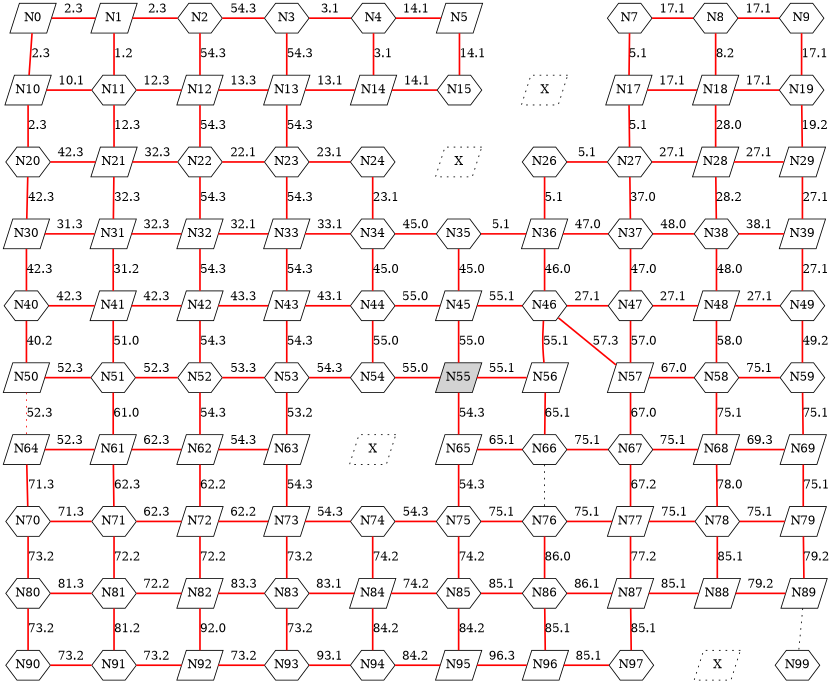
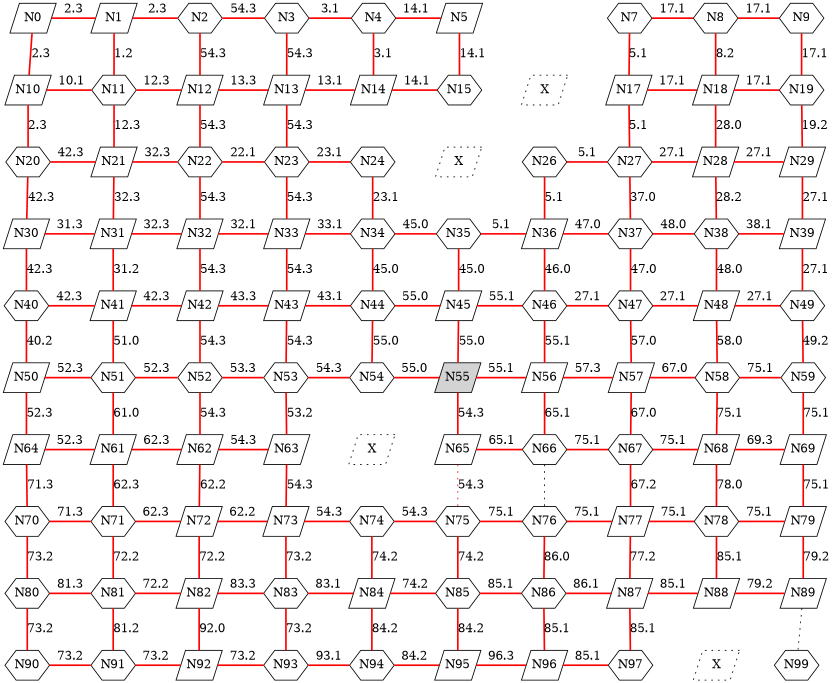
  digraph {
    node [fixedsize=true shape=parallelogram]
    edge [color=red dir=none style=bold]
    N0
    N1
    N2 [shape=hexagon]
    N3 [shape=hexagon]
    N4 [shape=hexagon]
    N5
    N7 [shape=hexagon]
    N8 [shape=hexagon]
    N9 [shape=hexagon]
    N10
    N11 [shape=hexagon]
    N12
    N13
    N14
    N15 [shape=hexagon]
    n16 [label=X style=dotted]
    N17
    N18
    N19 [shape=hexagon]
    N20 [shape=hexagon]
    N21
    N22 [shape=hexagon]
    N23 [shape=hexagon]
    N24 [shape=hexagon]
    n25 [label=X style=dotted]
    N26 [shape=hexagon]
    N27 [shape=hexagon]
    N28
    N29
    N30
    N31
    N32
    N33
    N34 [shape=hexagon]
    N35 [shape=hexagon]
    N36
    N37 [shape=hexagon]
    N38 [shape=hexagon]
    N39
    N40 [shape=hexagon]
    N41
    N42
    N43
    N44 [shape=hexagon]
    N45
    N46 [shape=hexagon]
    N47 [shape=hexagon]
    N48
    N49 [shape=hexagon]
    N50
    N51 [shape=hexagon]
    N52 [shape=hexagon]
    N53 [shape=hexagon]
    N54 [shape=hexagon]
    N55 [style=filled]
    N56
    N57
    N58 [shape=hexagon]
    N59 [shape=hexagon]
    n60 [label=N64]
    N61
    N62
    N63
    n64 [label=X style=dotted]
    N65
    N66 [shape=hexagon]
    N67 [shape=hexagon]
    N68
    N69
    N70 [shape=hexagon]
    N71 [shape=hexagon]
    N72
    N73
    N74 [shape=hexagon]
    N75 [shape=hexagon]
    N76 [shape=hexagon]
    N77
    N78 [shape=hexagon]
    N79
    N80 [shape=hexagon]
    N81 [shape=hexagon]
    N82
    N83 [shape=hexagon]
    N84
    N85 [shape=hexagon]
    N86 [shape=hexagon]
    N87
    N88
    N89
    N90 [shape=hexagon]
    N91 [shape=hexagon]
    N92
    N93 [shape=hexagon]
    N94 [shape=hexagon]
    N95
    N96
    N97 [shape=hexagon]
    n98 [label=X style=dotted]
    N99 [shape=hexagon]
    subgraph sub_1 {
      rank=same
      N0
      N1
      N2
      N3
      N4
      N5
      N7
      N8
      N9
    }
    subgraph sub_2 {
      rank=same
      N10
      N11
      N12
      N13
      N14
      N15
      n16
      N17
      N18
      N19
    }
    subgraph sub_3 {
      rank=same
      N20
      N21
      N22
      N23
      N24
      n25
      N26
      N27
      N28
      N29
    }
    subgraph sub_4 {
      rank=same
      N30
      N31
      N32
      N33
      N34
      N35
      N36
      N37
      N38
      N39
    }
    subgraph sub_5 {
      rank=same
      N40
      N41
      N42
      N43
      N44
      N45
      N46
      N47
      N48
      N49
    }
    subgraph sub_6 {
      rank=same
      N50
      N51
      N52
      N53
      N54
      N55
      N56
      N57
      N58
      N59
    }
    subgraph sub_7 {
      rank=same
      n60
      N61
      N62
      N63
      n64
      N65
      N66
      N67
      N68
      N69
    }
    subgraph sub_8 {
      rank=same
      N70
      N71
      N72
      N73
      N74
      N75
      N76
      N77
      N78
      N79
    }
    subgraph sub_9 {
      rank=same
      N80
      N81
      N82
      N83
      N84
      N85
      N86
      N87
      N88
      N89
    }
    subgraph sub_10 {
      rank=same
      N90
      N91
      N92
      N93
      N94
      N95
      N96
      N97
      n98
      N99
    }
    N0 -> N1 [label=2.3]
    N0 -> N10 [label=2.3]
    N1 -> N2 [label=2.3]
    N1 -> N11 [label=1.2]
    N2 -> N3 [label=54.3]
    N2 -> N12 [label=54.3]
    N3 -> N4 [label=3.1]
    N3 -> N13 [label=54.3]
    N4 -> N5 [label=14.1]
    N4 -> N14 [label=3.1]
    N5 -> N15 [label=14.1]
    N7 -> N8 [label=17.1]
    N7 -> N17 [label=5.1]
    N8 -> N9 [label=17.1]
    N8 -> N18 [label=8.2]
    N9 -> N19 [label=17.1]
    N10 -> N11 [label=10.1]
    N10 -> N20 [label=2.3]
    N11 -> N12 [label=12.3]
    N11 -> N21 [label=12.3]
    N12 -> N13 [label=13.3]
    N12 -> N22 [label=54.3]
    N13 -> N14 [label=13.1]
    N13 -> N23 [label=54.3]
    N14 -> N15 [label=14.1]
    N15 -> n16 [label=" " style=invis color=""]
    N15 -> n25 [label=" " style=invis color=""]
    n16 -> N17 [label=" " style=invis color=""]
    n16 -> N26 [label=" " style=invis color=""]
    N17 -> N18 [label=17.1]
    N17 -> N27 [label=5.1]
    N18 -> N19 [label=17.1]
    N18 -> N28 [label=28.0]
    N19 -> N29 [label=19.2]
    N20 -> N21 [label=42.3]
    N20 -> N30 [label=42.3]
    N21 -> N22 [label=32.3]
    N21 -> N31 [label=32.3]
    N22 -> N23 [label=22.1]
    N22 -> N32 [label=54.3]
    N23 -> N24 [label=23.1]
    N23 -> N33 [label=54.3]
    N24 -> n25 [label=" " style=invis color=""]
    N24 -> N34 [label=23.1]
    n25 -> N26 [label=" " style=invis color=""]
    n25 -> N35 [label=" " style=invis color=""]
    N26 -> N27 [label=5.1]
    N26 -> N36 [label=5.1]
    N27 -> N28 [label=27.1]
    N27 -> N37 [label=37.0]
    N28 -> N29 [label=27.1]
    N28 -> N38 [label=28.2]
    N29 -> N39 [label=27.1]
    N30 -> N31 [label=31.3]
    N30 -> N40 [label=42.3]
    N31 -> N32 [label=32.3]
    N31 -> N41 [label=31.2]
    N32 -> N33 [label=32.1]
    N32 -> N42 [label=54.3]
    N33 -> N34 [label=33.1]
    N33 -> N43 [label=54.3]
    N34 -> N35 [label=45.0]
    N34 -> N44 [label=45.0]
    N35 -> N36 [label=5.1]
    N35 -> N45 [label=45.0]
    N36 -> N37 [label=47.0]
    N36 -> N46 [label=46.0]
    N37 -> N38 [label=48.0]
    N37 -> N47 [label=47.0]
    N38 -> N39 [label=38.1]
    N38 -> N48 [label=48.0]
    N39 -> N49 [label=27.1]
    N40 -> N41 [label=42.3]
    N40 -> N50 [label=40.2]
    N41 -> N42 [label=42.3]
    N41 -> N51 [label=51.0]
    N42 -> N43 [label=43.3]
    N42 -> N52 [label=54.3]
    N43 -> N44 [label=43.1]
    N43 -> N53 [label=54.3]
    N44 -> N45 [label=55.0]
    N44 -> N54 [label=55.0]
    N45 -> N46 [label=55.1]
    N45 -> N55 [label=55.0]
    N46 -> N47 [label=27.1]
    N46 -> N56 [label=55.1]
    N47 -> N48 [label=27.1]
    N47 -> N57 [label=57.0]
    N48 -> N49 [label=27.1]
    N48 -> N58 [label=58.0]
    N49 -> N59 [label=49.2]
    N50 -> N51 [label=52.3]
-   N50 -> n60 [label=52.3 style=dotted]
+   N50 -> n60 [label=52.3]
    N51 -> N52 [label=52.3]
    N51 -> N61 [label=61.0]
    N52 -> N53 [label=53.3]
    N52 -> N62 [label=54.3]
    N53 -> N54 [label=54.3]
    N53 -> N63 [label=53.2]
    N54 -> N55 [label=55.0]
    N54 -> n64 [label=" " style=invis color=""]
    N55 -> N56 [label=55.1]
    N55 -> N65 [label=54.3]
-   N46 -> N57 [label=57.3]
+   N56 -> N57 [label=57.3]
    N56 -> N66 [label=65.1]
    N57 -> N58 [label=67.0]
    N57 -> N67 [label=67.0]
    N58 -> N59 [label=75.1]
    N58 -> N68 [label=75.1]
    N59 -> N69 [label=75.1]
    n60 -> N61 [label=52.3]
    n60 -> N70 [label=71.3]
    N61 -> N62 [label=62.3]
    N61 -> N71 [label=62.3]
    N62 -> N63 [label=54.3]
    N62 -> N72 [label=62.2]
    N63 -> n64 [label=" " style=invis color=""]
    N63 -> N73 [label=54.3]
    n64 -> N65 [label=" " style=invis color=""]
    n64 -> N74 [label=" " style=invis color=""]
    N65 -> N66 [label=65.1]
-   N65 -> N75 [label=54.3]
+   N65 -> N75 [label=54.3 style=dotted]
    N66 -> N67 [label=75.1]
    N66 -> N76 [style=dotted color=""]
    N67 -> N68 [label=75.1]
    N67 -> N77 [label=67.2]
    N68 -> N69 [label=69.3]
    N68 -> N78 [label=78.0]
    N69 -> N79 [label=75.1]
    N70 -> N71 [label=71.3]
    N70 -> N80 [label=73.2]
    N71 -> N72 [label=62.3]
    N71 -> N81 [label=72.2]
    N72 -> N73 [label=62.2]
    N72 -> N82 [label=72.2]
    N73 -> N74 [label=54.3]
    N73 -> N83 [label=73.2]
    N74 -> N75 [label=54.3]
    N74 -> N84 [label=74.2]
    N75 -> N76 [label=75.1]
    N75 -> N85 [label=74.2]
    N76 -> N77 [label=75.1]
    N76 -> N86 [label=86.0]
    N77 -> N78 [label=75.1]
    N77 -> N87 [label=77.2]
    N78 -> N79 [label=75.1]
    N78 -> N88 [label=85.1]
    N79 -> N89 [label=79.2]
    N80 -> N81 [label=81.3]
    N80 -> N90 [label=73.2]
    N81 -> N82 [label=72.2]
    N81 -> N91 [label=81.2]
    N82 -> N83 [label=83.3]
    N82 -> N92 [label=92.0]
    N83 -> N84 [label=83.1]
    N83 -> N93 [label=73.2]
    N84 -> N85 [label=74.2]
    N84 -> N94 [label=84.2]
    N85 -> N86 [label=85.1]
    N85 -> N95 [label=84.2]
    N86 -> N87 [label=86.1]
    N86 -> N96 [label=85.1]
    N87 -> N88 [label=85.1]
    N87 -> N97 [label=85.1]
    N88 -> N89 [label=79.2]
    N88 -> n98 [label=" " style=invis color=""]
    N89 -> N99 [style=dotted color=""]
    N90 -> N91 [label=73.2]
    N91 -> N92 [label=73.2]
    N92 -> N93 [label=73.2]
    N93 -> N94 [label=93.1]
    N94 -> N95 [label=84.2]
    N95 -> N96 [label=96.3]
    N96 -> N97 [label=85.1]
    N97 -> n98 [label=" " style=invis color=""]
    n98 -> N99 [label=" " style=invis color=""]
  }
